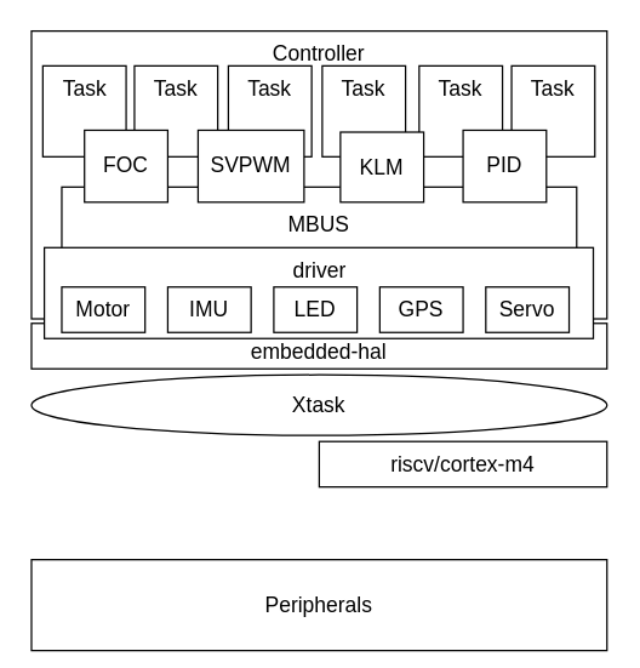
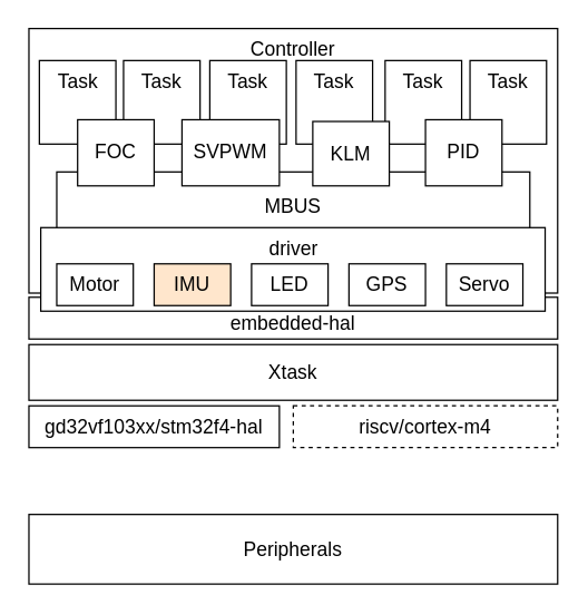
  <mxCell id="0" />
  <mxCell id="1" parent="0" />
- <mxCell id="3" value="riscv/cortex-m4" style="rounded=0;whiteSpace=wrap;html=1;fontSize=14;" parent="1" vertex="1"><mxGeometry x="210" y="291" width="190" height="30" as="geometry" /></mxCell>
- <mxCell id="4" value="Xtask" style="ellipse;whiteSpace=wrap;html=1;fontSize=14;" parent="1" vertex="1"><mxGeometry x="20" y="247" width="380" height="40" as="geometry" /></mxCell>
+ <mxCell id="2" value="gd32vf103xx/stm32f4-hal" style="rounded=0;whiteSpace=wrap;html=1;fontSize=14;" parent="1" vertex="1"><mxGeometry x="20" y="291" width="180" height="30" as="geometry" /></mxCell>
+ <mxCell id="3" value="riscv/cortex-m4" style="rounded=0;whiteSpace=wrap;html=1;fontSize=14;dashed=1;" parent="1" vertex="1"><mxGeometry x="210" y="291" width="190" height="30" as="geometry" /></mxCell>
+ <mxCell id="4" value="Xtask" style="rounded=0;whiteSpace=wrap;html=1;fontSize=14;" parent="1" vertex="1"><mxGeometry x="20" y="247" width="380" height="40" as="geometry" /></mxCell>
  <mxCell id="5" value="Controller" style="rounded=0;whiteSpace=wrap;html=1;verticalAlign=top;fontSize=14;" parent="1" vertex="1"><mxGeometry x="20" y="20" width="380" height="190" as="geometry" /></mxCell>
  <mxCell id="6" value="embedded-hal" style="rounded=0;whiteSpace=wrap;html=1;verticalAlign=bottom;fontSize=14;" parent="1" vertex="1"><mxGeometry x="20" y="213" width="380" height="30" as="geometry" /></mxCell>
  <mxCell id="7" value="Task" style="rounded=0;whiteSpace=wrap;html=1;verticalAlign=top;fontSize=14;" parent="1" vertex="1"><mxGeometry x="27.5" y="43" width="55" height="60" as="geometry" /></mxCell>
  <mxCell id="8" value="Task" style="rounded=0;whiteSpace=wrap;html=1;verticalAlign=top;fontSize=14;" parent="1" vertex="1"><mxGeometry x="88" y="43" width="55" height="60" as="geometry" /></mxCell>
  <mxCell id="9" value="Task" style="rounded=0;whiteSpace=wrap;html=1;verticalAlign=top;fontSize=14;" parent="1" vertex="1"><mxGeometry x="150" y="43" width="55" height="60" as="geometry" /></mxCell>
- <mxCell id="10" value="Peripherals" style="rounded=0;whiteSpace=wrap;html=1;fontSize=14;" parent="1" vertex="1"><mxGeometry x="20" y="369" width="380" height="60" as="geometry" /></mxCell>
+ <mxCell id="10" value="Peripherals" style="rounded=0;whiteSpace=wrap;html=1;fontSize=14;" parent="1" vertex="1"><mxGeometry x="20" y="369" width="380" height="50" as="geometry" /></mxCell>
  <mxCell id="11" value="Task" style="rounded=0;whiteSpace=wrap;html=1;verticalAlign=top;fontSize=14;" parent="1" vertex="1"><mxGeometry x="212" y="43" width="55" height="60" as="geometry" /></mxCell>
  <mxCell id="12" value="Task" style="rounded=0;whiteSpace=wrap;html=1;verticalAlign=top;fontSize=14;" parent="1" vertex="1"><mxGeometry x="276" y="43" width="55" height="60" as="geometry" /></mxCell>
  <mxCell id="13" value="Task" style="rounded=0;whiteSpace=wrap;html=1;verticalAlign=top;fontSize=14;" parent="1" vertex="1"><mxGeometry x="337" y="43" width="55" height="60" as="geometry" /></mxCell>
  <mxCell id="14" value="MBUS" style="rounded=0;whiteSpace=wrap;html=1;fontSize=14;direction=south;" parent="1" vertex="1"><mxGeometry x="40" width="340" height="50" as="geometry" y="123" /></mxCell>
  <mxCell id="15" value="FOC" style="rounded=0;whiteSpace=wrap;html=1;fontSize=14;" parent="1" vertex="1"><mxGeometry x="55" y="85.5" width="55" height="47.5" as="geometry" /></mxCell>
  <mxCell id="16" value="SVPWM" style="rounded=0;whiteSpace=wrap;html=1;fontSize=14;direction=south;" parent="1" vertex="1"><mxGeometry x="130" y="85.5" width="70" height="47.5" as="geometry" /></mxCell>
  <mxCell id="17" value="KLM" style="rounded=0;whiteSpace=wrap;html=1;fontSize=14;" parent="1" vertex="1"><mxGeometry x="224" y="86.75" width="55" height="46.25" as="geometry" /></mxCell>
  <mxCell id="18" value="PID" style="rounded=0;whiteSpace=wrap;html=1;fontSize=14;" parent="1" vertex="1"><mxGeometry x="305" y="85.5" width="55" height="47.5" as="geometry" /></mxCell>
  <mxCell id="19" value="driver" style="rounded=0;whiteSpace=wrap;html=1;verticalAlign=top;fontSize=14;" parent="1" vertex="1"><mxGeometry x="28.5" y="163" width="362.5" height="60" as="geometry" /></mxCell>
  <mxCell id="20" value="Motor" style="rounded=0;whiteSpace=wrap;html=1;fontSize=14;" parent="1" vertex="1"><mxGeometry x="40" y="189" width="55" height="30" as="geometry" /></mxCell>
- <mxCell id="21" value="IMU" style="rounded=0;whiteSpace=wrap;html=1;fontSize=14;" parent="1" vertex="1"><mxGeometry x="110" y="189" width="55" height="30" as="geometry" /></mxCell>
+ <mxCell id="21" value="IMU" style="rounded=0;whiteSpace=wrap;html=1;fontSize=14;fillColor=#ffe6cc;" parent="1" vertex="1"><mxGeometry x="110" y="189" width="55" height="30" as="geometry" /></mxCell>
  <mxCell id="22" value="LED" style="rounded=0;whiteSpace=wrap;html=1;fontSize=14;" parent="1" vertex="1"><mxGeometry x="180" y="189" width="55" height="30" as="geometry" /></mxCell>
  <mxCell id="23" value="GPS" style="rounded=0;whiteSpace=wrap;html=1;fontSize=14;" parent="1" vertex="1"><mxGeometry x="250" y="189" width="55" height="30" as="geometry" /></mxCell>
  <mxCell id="24" value="Servo" style="rounded=0;whiteSpace=wrap;html=1;fontSize=14;" parent="1" vertex="1"><mxGeometry x="320" y="189" width="55" height="30" as="geometry" /></mxCell>
